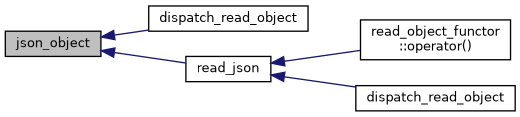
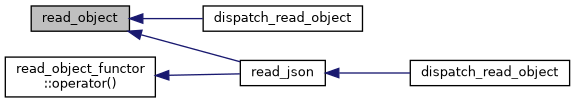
  digraph {
    rankdir=LR
    node [color=black fillcolor=white fontname=Helvetica fontsize=10 shape=record style=filled]
    edge [color=midnightblue dir=back fontname=Helvetica fontsize=10 labelfontname=Helvetica labelfontsize=10 style=solid]
-   n1 [fillcolor=grey75 fontcolor=black height=0.2 label=json_object width=0.4]
+   n1 [fillcolor=grey75 fontcolor=black height=0.2 label=read_object width=0.4]
    n2 [height=0.2 label=dispatch_read_object width=0.4]
    n3 [height=0.2 label=read_json width=0.4]
    n4 [height=0.2 label="read_object_functor\l::operator()" width=0.4]
    n5 [height=0.2 label=dispatch_read_object width=0.4]
    n1 -> n2
    n1 -> n3
-   n3 -> n4
+   n4 -> n3
    n3 -> n5
  }
